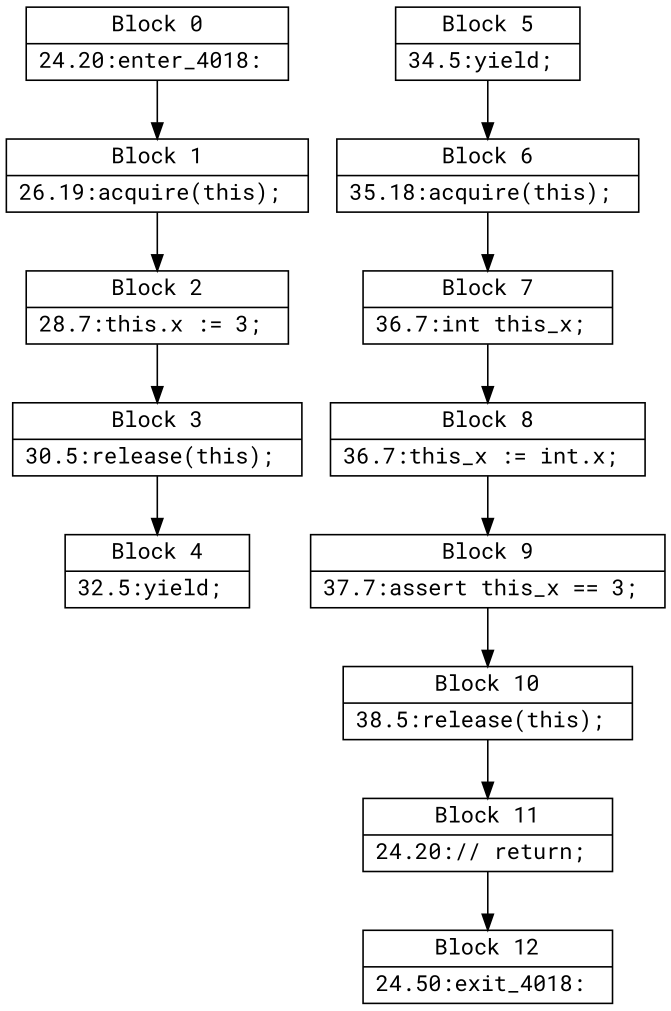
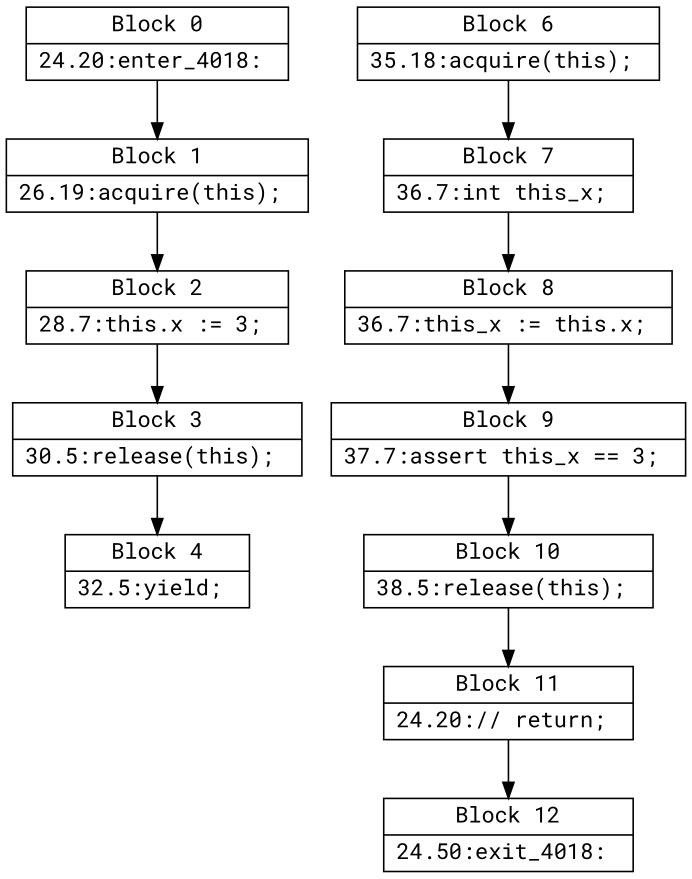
  digraph {
    fontname="Roboto Mono"
    node [fontname="Roboto Mono" shape=record]
    edge [fontname="Roboto Mono"]
    n1 [label="{Block 0|24.20:enter_4018: \n}"]
    n2 [label="{Block 1|26.19:acquire(this); \n}"]
    n3 [label="{Block 2|28.7:this.x := 3; \n}"]
    n4 [label="{Block 3|30.5:release(this); \n}"]
    n5 [label="{Block 4|32.5:yield; \n}"]
-   n6 [label="{Block 5|34.5:yield; \n}"]
    n7 [label="{Block 6|35.18:acquire(this); \n}"]
    n8 [label="{Block 7|36.7:int this_x; \n}"]
-   n9 [label="{Block 8|36.7:this_x := int.x; \n}"]
+   n9 [label="{Block 8|36.7:this_x := this.x; \n}"]
    n10 [label="{Block 9|37.7:assert this_x == 3; \n}"]
    n11 [label="{Block 10|38.5:release(this); \n}"]
    n12 [label="{Block 11|24.20:// return; \n}"]
    n13 [label="{Block 12|24.50:exit_4018: \n}"]
    n1 -> n2
    n2 -> n3
    n3 -> n4
    n4 -> n5
-   n6 -> n7
    n7 -> n8
    n8 -> n9
    n9 -> n10
    n10 -> n11
    n11 -> n12
    n12 -> n13
  }
